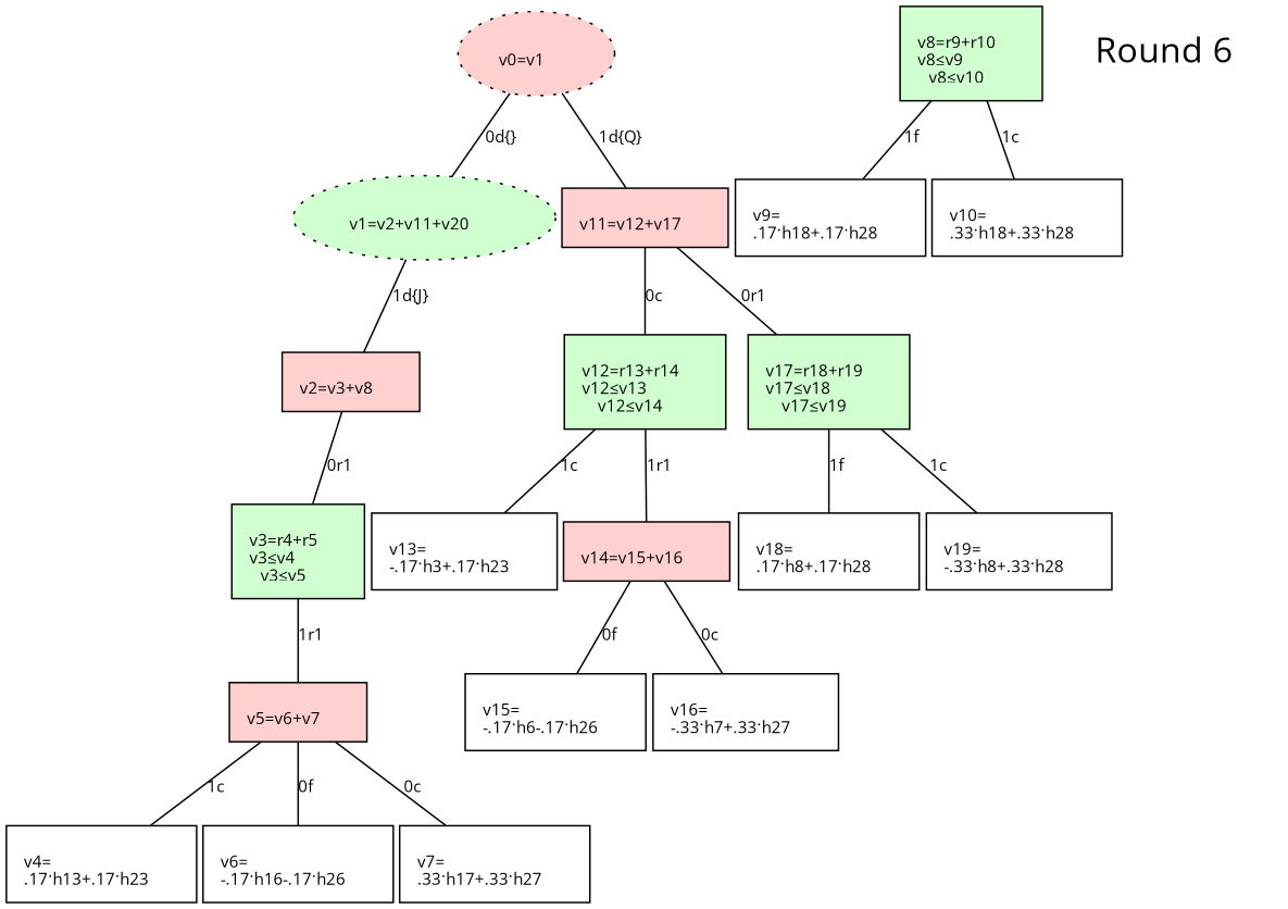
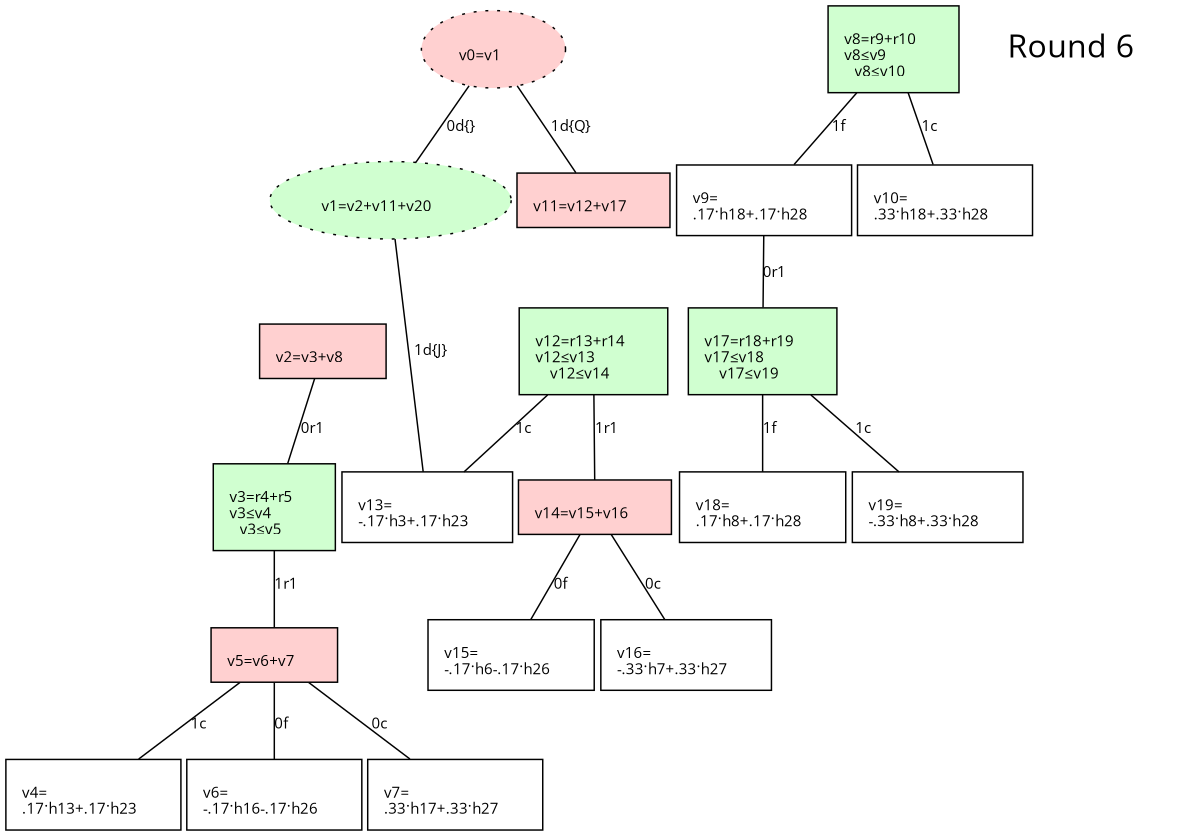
  digraph {
    fontname="Open Sans"
    fontsize=10
    labeljust=l
    labelloc=t
    nodesep=0.05
    node [fillcolor="#FFFFFF" fontname="Open Sans" fontsize=10 margin="0.15,0.1" shape=box style=filled]
    edge [arrowhead=none fontname="Open Sans" fontsize=10]
    n1 [fillcolor="#FFD0D0" label=<<BR ALIGN="LEFT"/>v0=v1        > shape=ellipse style="filled, dotted"]
    n2 [fontsize=22 label="Round 6" peripheries=0 style=bold fillcolor="" margin="" shape=""]
    n3 [fillcolor="#D0FFD0" label=<<BR ALIGN="LEFT"/>v1=v2+v11+v20        > shape=ellipse style="filled, dotted"]
    n4 [fillcolor="#FFD0D0" label=<<BR ALIGN="LEFT"/>v11=v12+v17        >]
    n5 [label=<<BR ALIGN="LEFT"/>v4=        <BR ALIGN="LEFT"/>.17·h13+.17·h23        >]
    n6 [fillcolor="#D0FFD0" label=<<BR ALIGN="LEFT"/>v3=r4+r5        <BR ALIGN="LEFT"/>v3≤v4        <BR ALIGN="LEFT"/>v3≤v5        >]
    n7 [fillcolor="#FFD0D0" label=<<BR ALIGN="LEFT"/>v5=v6+v7        >]
    n8 [label=<<BR ALIGN="LEFT"/>v6=        <BR ALIGN="LEFT"/>-.17·h16-.17·h26        >]
    n9 [label=<<BR ALIGN="LEFT"/>v7=        <BR ALIGN="LEFT"/>.33·h17+.33·h27        >]
    n10 [fillcolor="#FFD0D0" label=<<BR ALIGN="LEFT"/>v2=v3+v8        >]
    n11 [fillcolor="#D0FFD0" label=<<BR ALIGN="LEFT"/>v8=r9+r10        <BR ALIGN="LEFT"/>v8≤v9        <BR ALIGN="LEFT"/>v8≤v10        >]
    n12 [label=<<BR ALIGN="LEFT"/>v9=        <BR ALIGN="LEFT"/>.17·h18+.17·h28        >]
    n13 [label=<<BR ALIGN="LEFT"/>v10=        <BR ALIGN="LEFT"/>.33·h18+.33·h28        >]
    n14 [fillcolor="#D0FFD0" label=<<BR ALIGN="LEFT"/>v12=r13+r14        <BR ALIGN="LEFT"/>v12≤v13        <BR ALIGN="LEFT"/>v12≤v14        >]
    n15 [fillcolor="#D0FFD0" label=<<BR ALIGN="LEFT"/>v17=r18+r19        <BR ALIGN="LEFT"/>v17≤v18        <BR ALIGN="LEFT"/>v17≤v19        >]
    n16 [label=<<BR ALIGN="LEFT"/>v13=        <BR ALIGN="LEFT"/>-.17·h3+.17·h23        >]
    n17 [fillcolor="#FFD0D0" label=<<BR ALIGN="LEFT"/>v14=v15+v16        >]
    n18 [label=<<BR ALIGN="LEFT"/>v15=        <BR ALIGN="LEFT"/>-.17·h6-.17·h26        >]
    n19 [label=<<BR ALIGN="LEFT"/>v16=        <BR ALIGN="LEFT"/>-.33·h7+.33·h27        >]
    n20 [label=<<BR ALIGN="LEFT"/>v18=        <BR ALIGN="LEFT"/>.17·h8+.17·h28        >]
    n21 [label=<<BR ALIGN="LEFT"/>v19=        <BR ALIGN="LEFT"/>-.33·h8+.33·h28        >]
    subgraph sub_1 {
      rank=same
      n1
      n2
    }
    n1 -> n3 [label="0d{}"]
    n1 -> n4 [label="1d{Q}"]
-   n3 -> n10 [label="1d{J}"]
-   n4 -> n14 [label="0c"]
-   n4 -> n15 [label="0r1"]
+   n3 -> n16 [label="1d{J}"]
+   n12 -> n15 [label="0r1"]
    n6 -> n7 [label="1r1"]
    n7 -> n5 [label="1c"]
    n7 -> n8 [label="0f"]
    n7 -> n9 [label="0c"]
    n10 -> n6 [label="0r1"]
    n11 -> n12 [label="1f"]
    n11 -> n13 [label="1c"]
    n14 -> n16 [label="1c"]
    n14 -> n17 [label="1r1"]
    n15 -> n20 [label="1f"]
    n15 -> n21 [label="1c"]
    n17 -> n18 [label="0f"]
    n17 -> n19 [label="0c"]
  }
